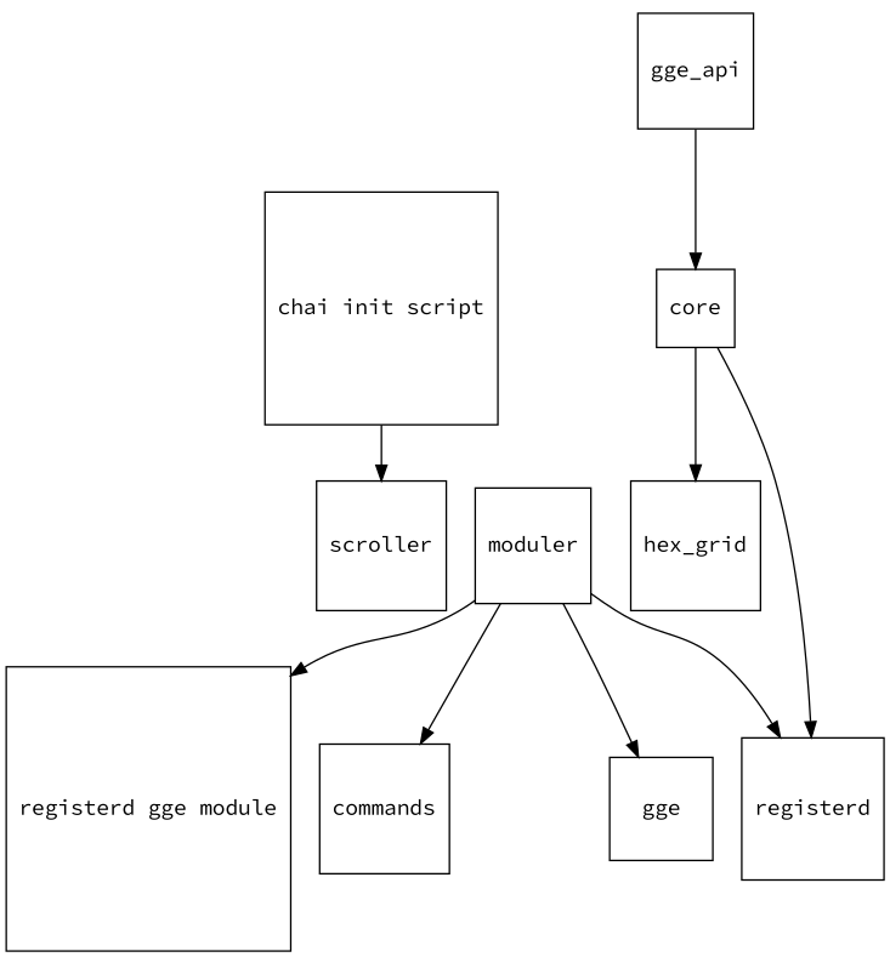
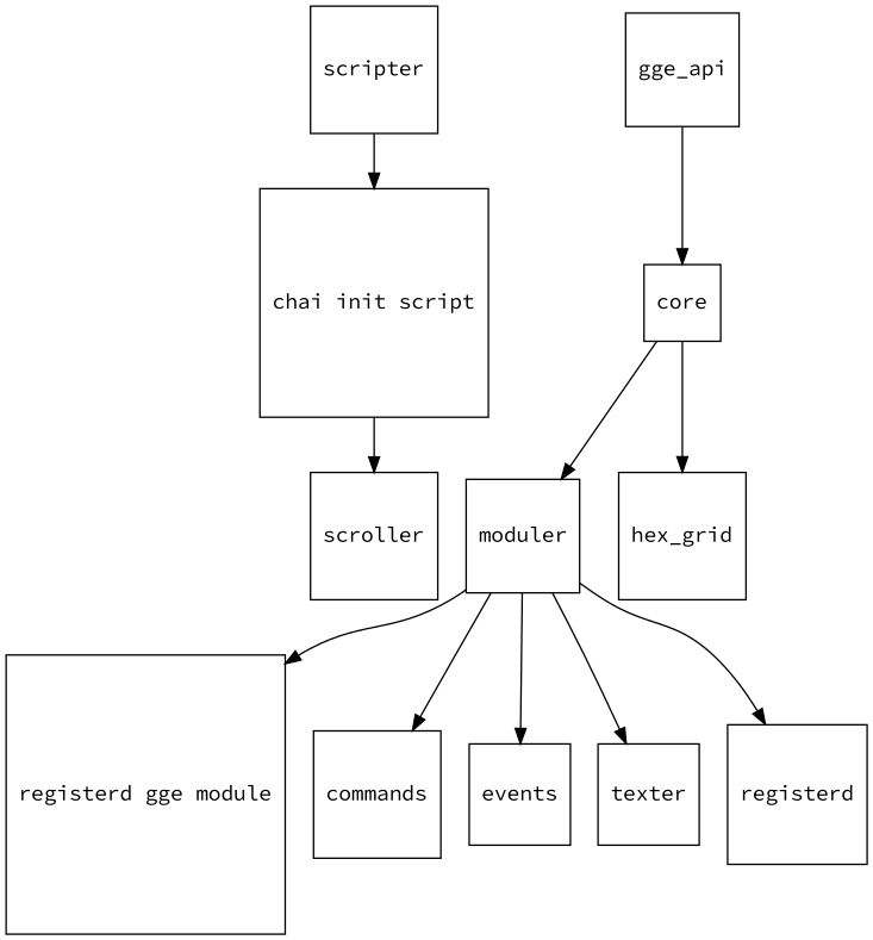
  digraph {
    fontname="Source Code Pro"
    node [fontname="Source Code Pro" shape=square]
    edge [fontname="Source Code Pro"]
    n1 [label="chai init script"]
    scroller
    n3 [label="registerd gge module"]
+   scripter
    gge_api
    core
    moduler
    hex_grid
    commands
    n10 [label=registerd]
-   texter [label=gge]
+   events
+   texter
    n1 -> scroller
+   scripter -> n1
    gge_api -> core
-   core -> n10
+   core -> moduler
    core -> hex_grid
    moduler -> n3
    moduler -> commands
    moduler -> n10
+   moduler -> events
    moduler -> texter
  }
